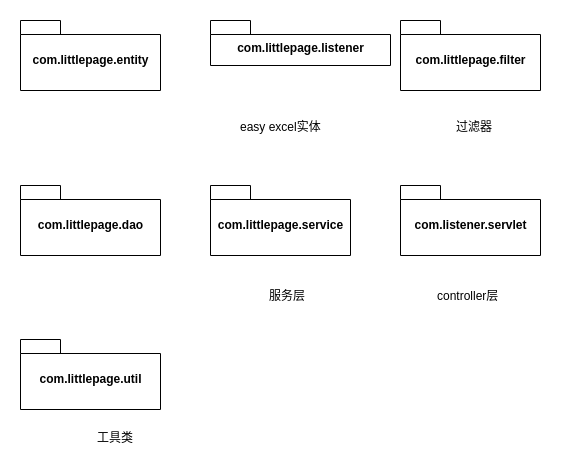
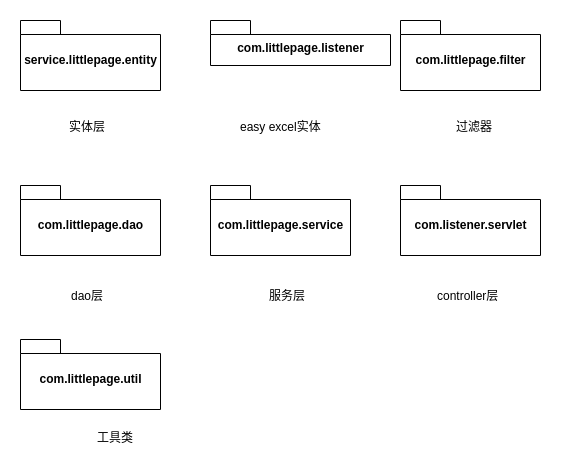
  <mxCell id="0" />
  <mxCell id="1" parent="0" />
  <mxCell id="2" value="com.littlepage.dao" style="shape=folder;fontStyle=1;spacingTop=10;tabWidth=40;tabHeight=14;tabPosition=left;html=1;" parent="1" vertex="1"><mxGeometry x="20" y="185" width="140" height="70" as="geometry" /></mxCell>
- <mxCell id="3" value="com.littlepage.entity" style="shape=folder;fontStyle=1;spacingTop=10;tabWidth=40;tabHeight=14;tabPosition=left;html=1;" parent="1" vertex="1"><mxGeometry x="20" y="20" width="140" height="70" as="geometry" /></mxCell>
+ <mxCell id="3" value="service.littlepage.entity" style="shape=folder;fontStyle=1;spacingTop=10;tabWidth=40;tabHeight=14;tabPosition=left;html=1;" parent="1" vertex="1"><mxGeometry x="20" y="20" width="140" height="70" as="geometry" /></mxCell>
  <mxCell id="4" value="com.littlepage.filter" style="shape=folder;fontStyle=1;spacingTop=10;tabWidth=40;tabHeight=14;tabPosition=left;html=1;" parent="1" vertex="1"><mxGeometry x="400" y="20" width="140" height="70" as="geometry" /></mxCell>
  <mxCell id="5" value="com.littlepage.listener" style="shape=folder;fontStyle=1;spacingTop=10;tabWidth=40;tabHeight=14;tabPosition=left;html=1;" parent="1" vertex="1"><mxGeometry x="210" y="20" width="180" height="45" as="geometry" /></mxCell>
  <mxCell id="6" value="com.littlepage.service" style="shape=folder;fontStyle=1;spacingTop=10;tabWidth=40;tabHeight=14;tabPosition=left;html=1;" parent="1" vertex="1"><mxGeometry x="210" y="185" width="140" height="70" as="geometry" /></mxCell>
  <mxCell id="7" value="com.listener.servlet" style="shape=folder;fontStyle=1;spacingTop=10;tabWidth=40;tabHeight=14;tabPosition=left;html=1;" parent="1" vertex="1"><mxGeometry x="400" y="185" width="140" height="70" as="geometry" /></mxCell>
+ <mxCell id="8" value="实体层" style="text;html=1;resizable=0;points=[];autosize=1;align=left;verticalAlign=top;spacingTop=-4;" parent="1" vertex="1"><mxGeometry x="67" y="117" width="46" height="14" as="geometry" /></mxCell>
  <mxCell id="9" value="easy excel实体" style="text;html=1;resizable=0;points=[];autosize=1;align=left;verticalAlign=top;spacingTop=-4;" parent="1" vertex="1"><mxGeometry x="238" y="117" width="91" height="14" as="geometry" /></mxCell>
  <mxCell id="10" value="过滤器" style="text;html=1;resizable=0;points=[];autosize=1;align=left;verticalAlign=top;spacingTop=-4;" parent="1" vertex="1"><mxGeometry x="454" y="117" width="46" height="14" as="geometry" /></mxCell>
+ <mxCell id="11" value="dao层" style="text;html=1;resizable=0;points=[];autosize=1;align=left;verticalAlign=top;spacingTop=-4;" parent="1" vertex="1"><mxGeometry x="69" y="286" width="42" height="14" as="geometry" /></mxCell>
  <mxCell id="12" value="服务层" style="text;html=1;resizable=0;points=[];autosize=1;align=left;verticalAlign=top;spacingTop=-4;" parent="1" vertex="1"><mxGeometry x="267" y="286" width="46" height="14" as="geometry" /></mxCell>
  <mxCell id="13" value="controller层" style="text;html=1;resizable=0;points=[];autosize=1;align=left;verticalAlign=top;spacingTop=-4;" parent="1" vertex="1"><mxGeometry x="434.5" y="286" width="71" height="14" as="geometry" /></mxCell>
  <mxCell id="14" value="com.littlepage.util" style="shape=folder;fontStyle=1;spacingTop=10;tabWidth=40;tabHeight=14;tabPosition=left;html=1;" vertex="1" parent="1"><mxGeometry x="20" y="339" width="140" height="70" as="geometry" /></mxCell>
  <mxCell id="15" value="工具类" style="text;html=1;resizable=0;points=[];autosize=1;align=left;verticalAlign=top;spacingTop=-4;" vertex="1" parent="1"><mxGeometry x="95" y="428" width="46" height="14" as="geometry" /></mxCell>
